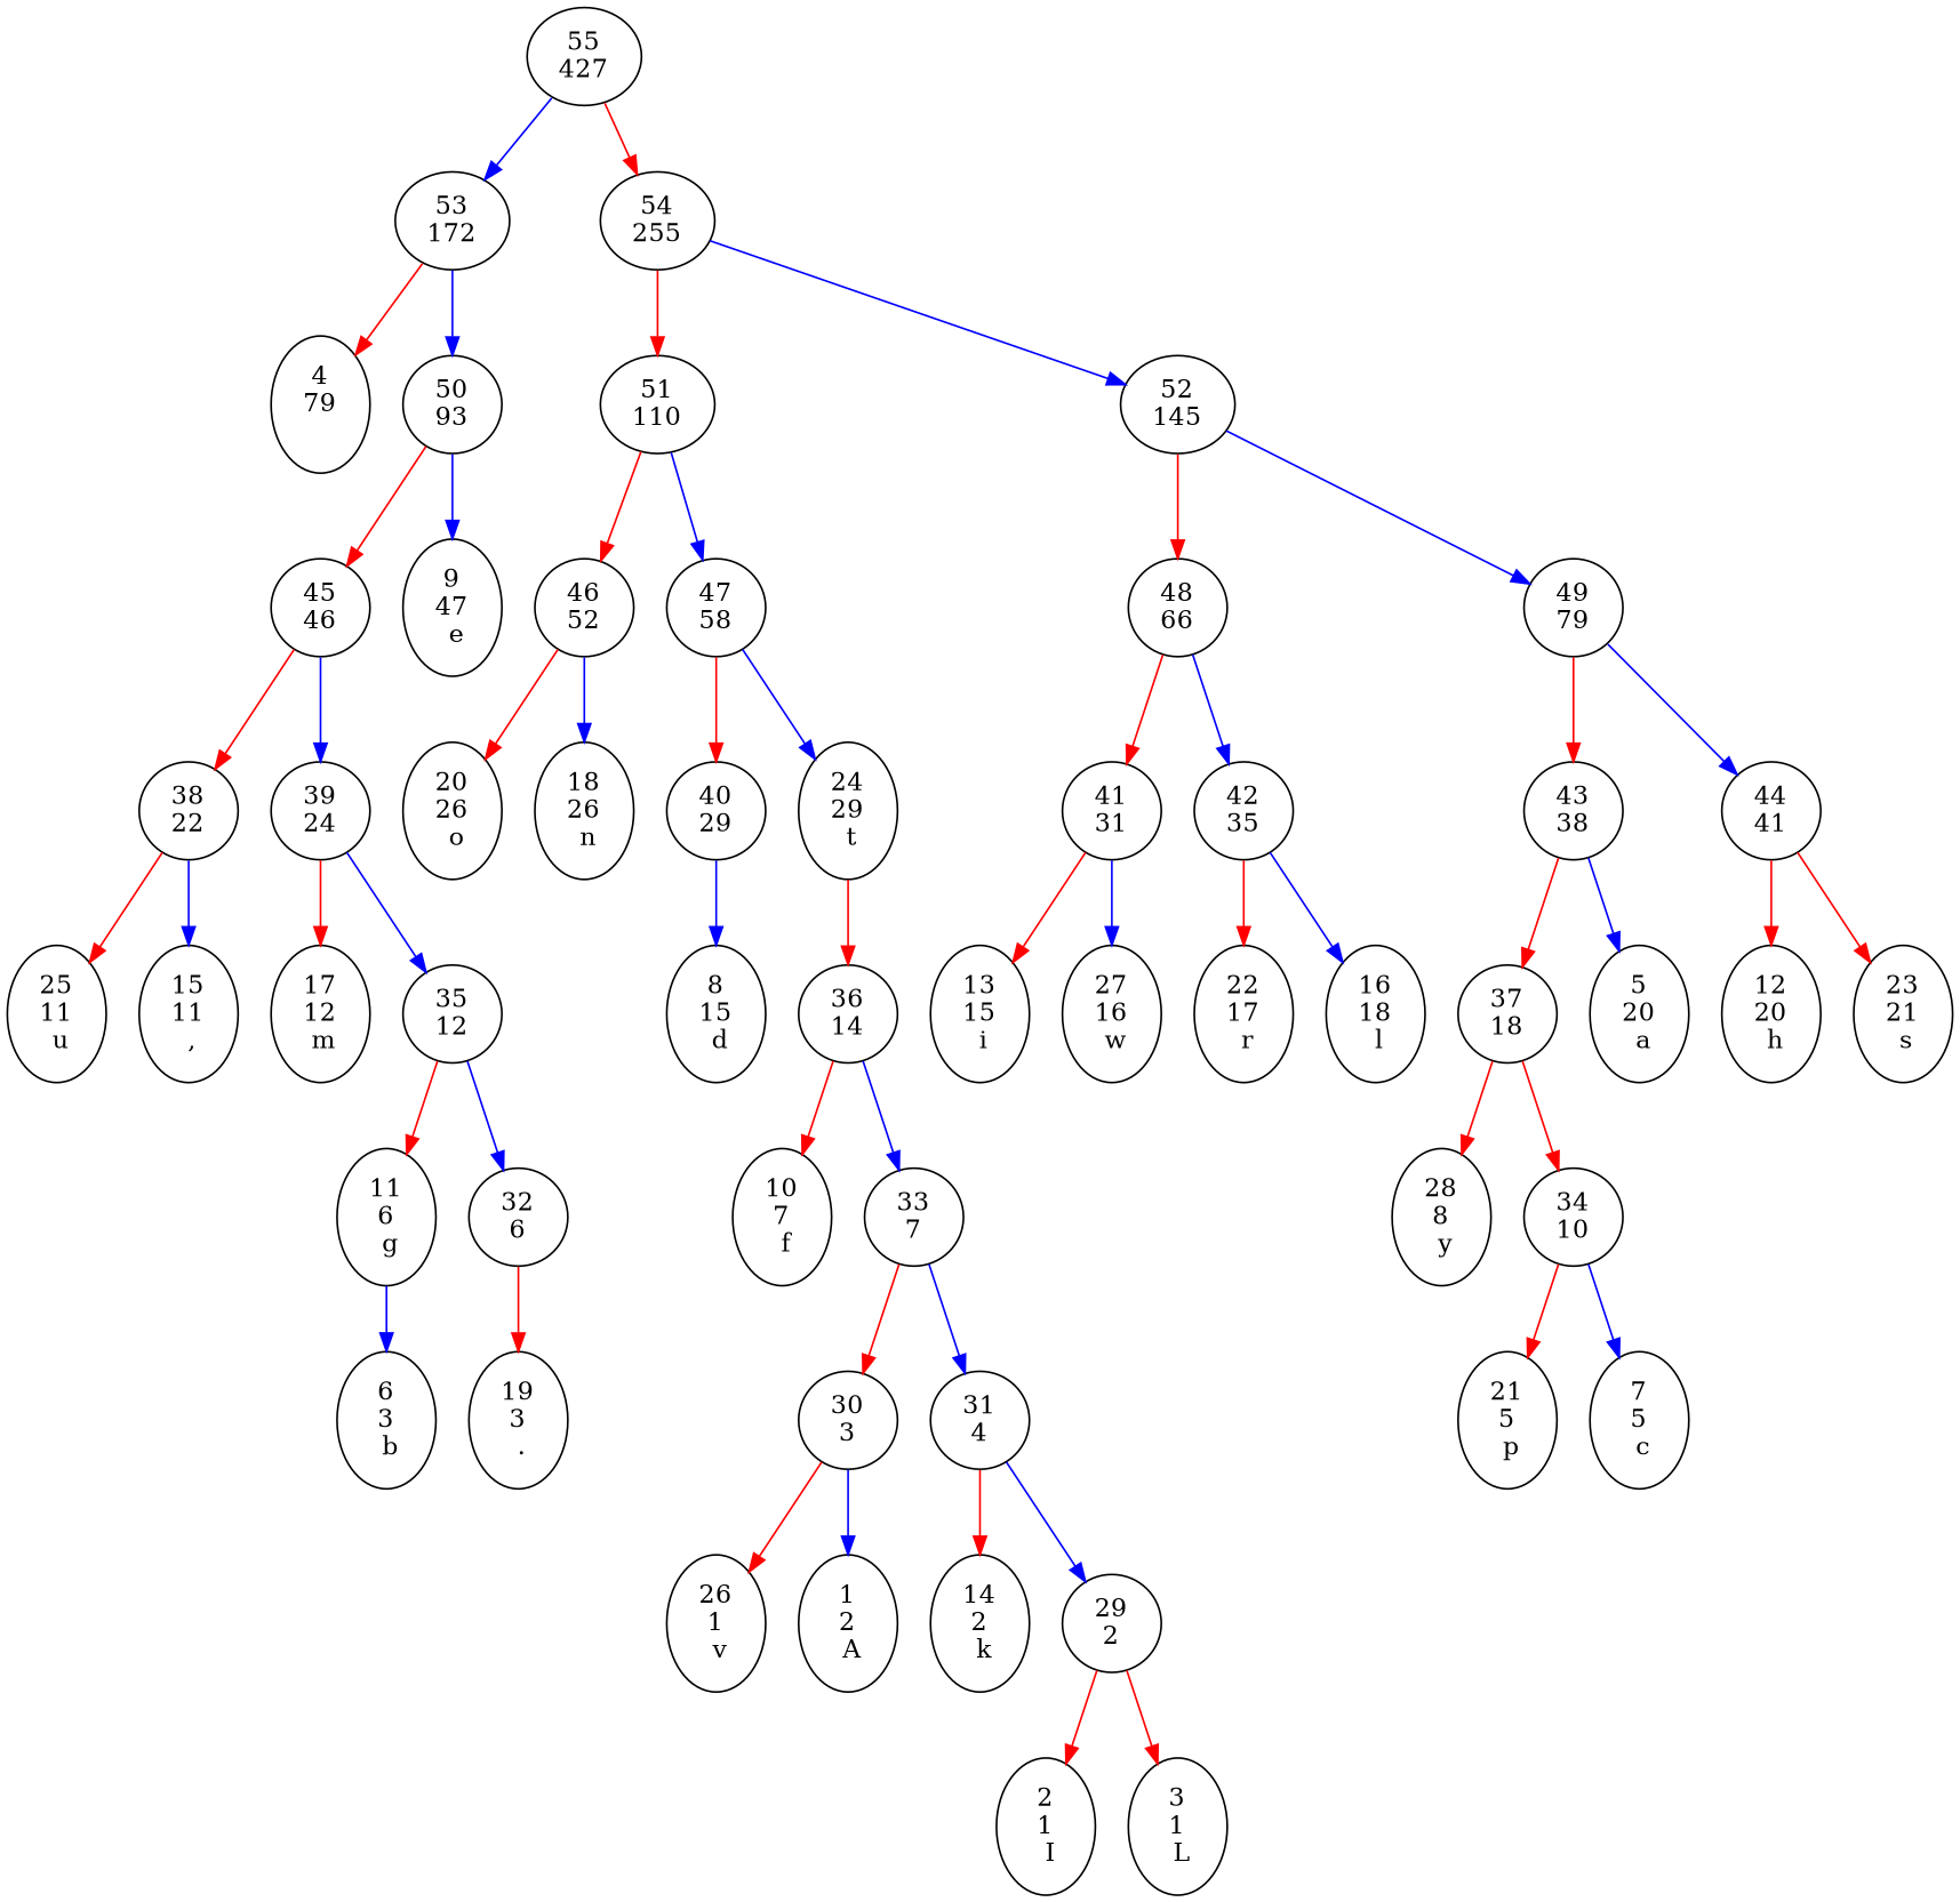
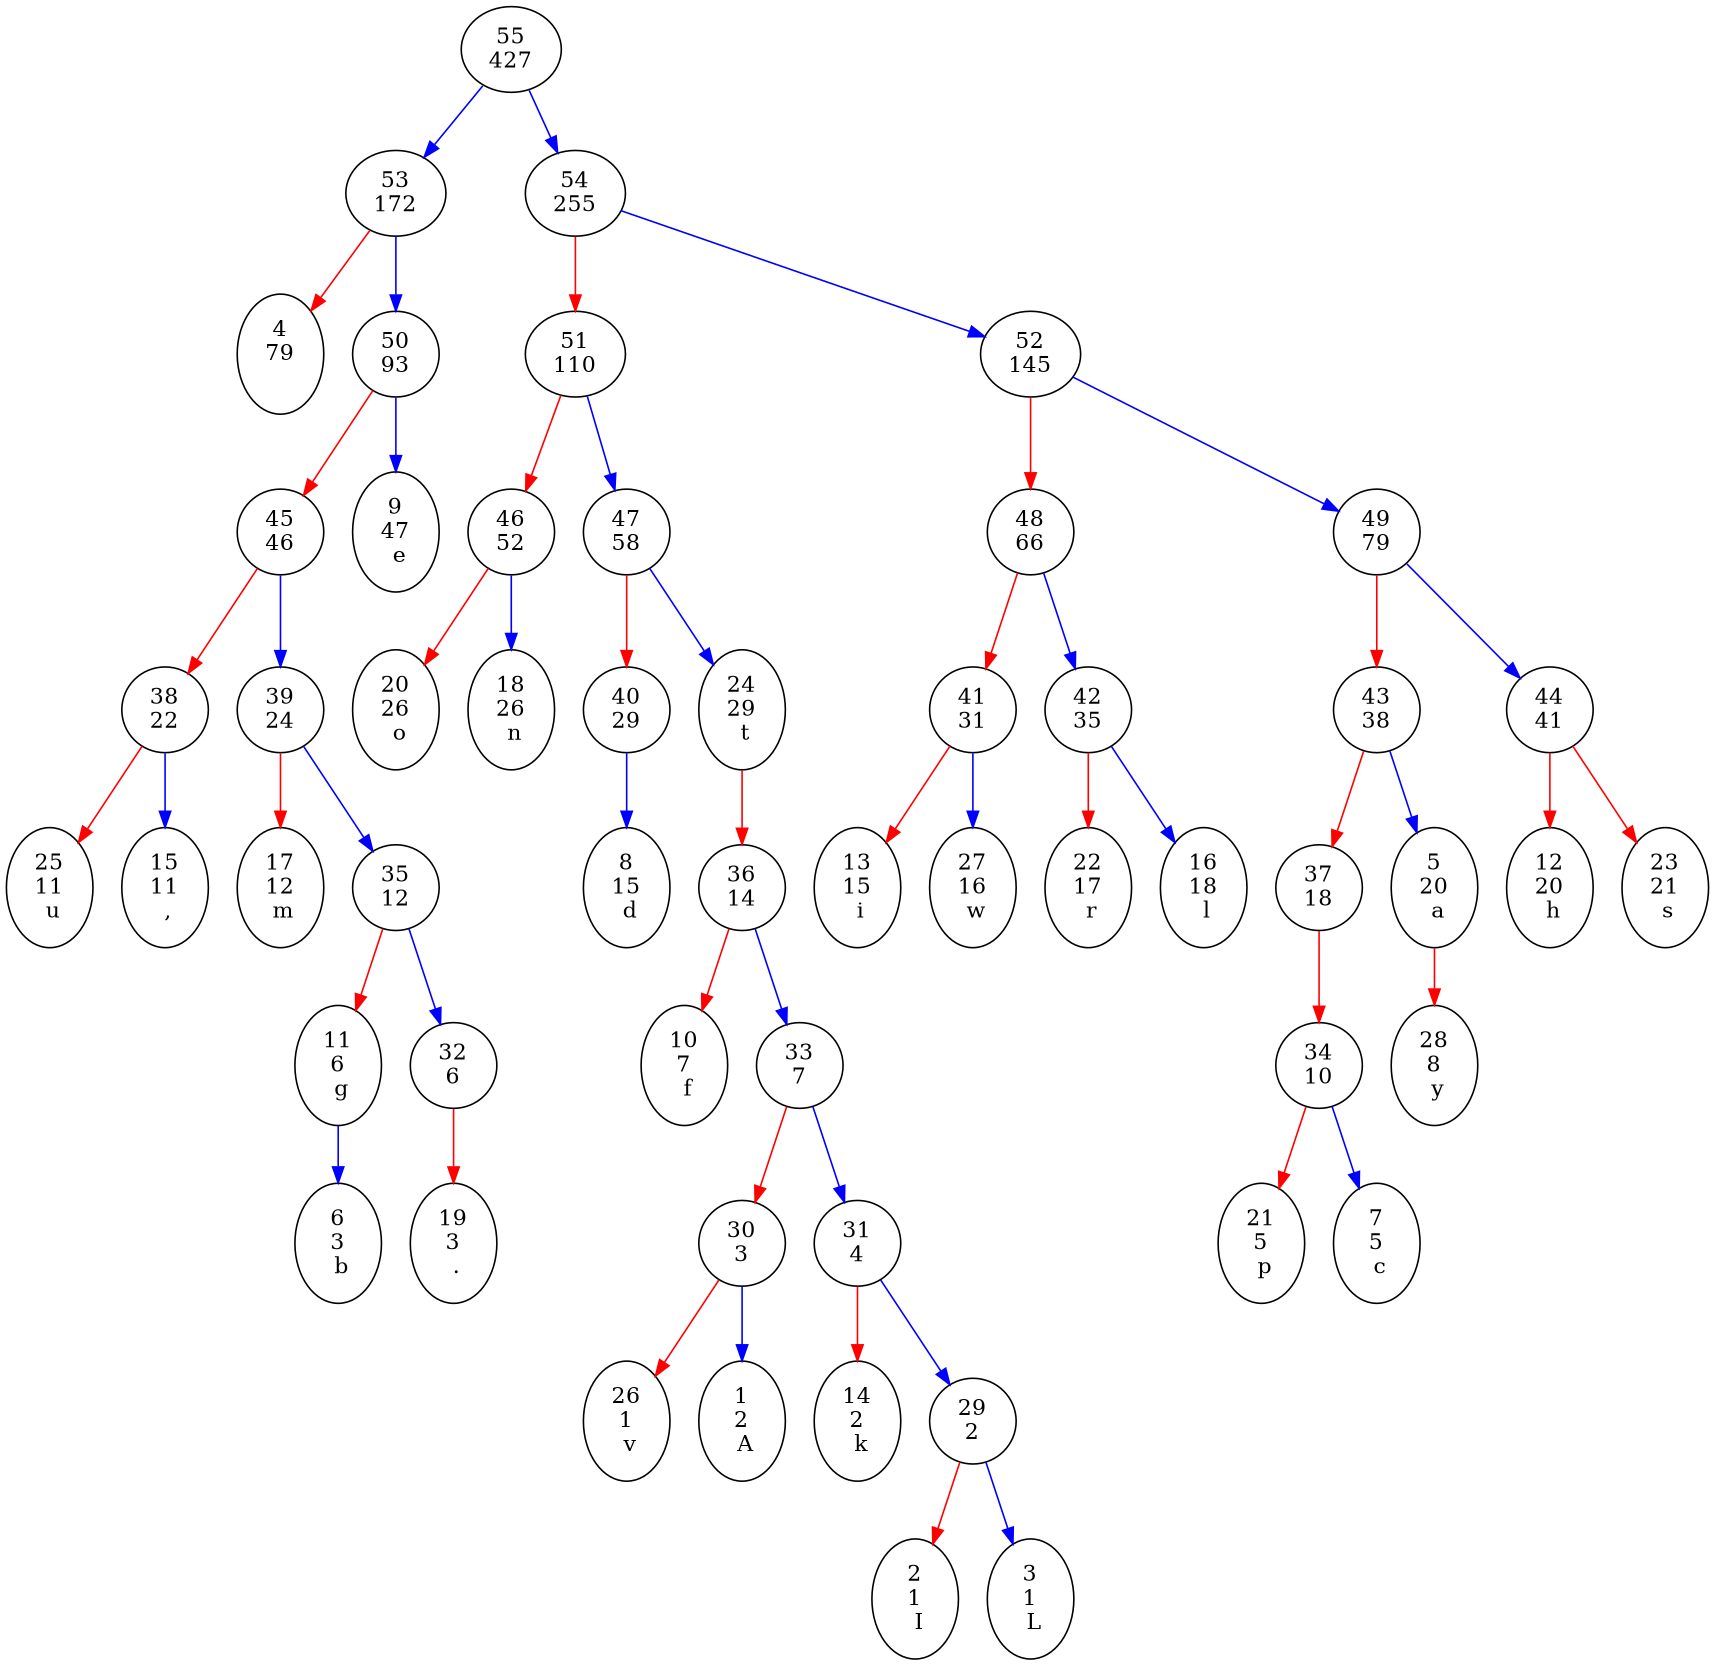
  digraph {
    lable=" Long years ago we made a tryst with destiny, and now the time comes when we shall redeem our pledge, not wholly or in full measure, but very substantially.At the stroke of the midnight hour, when the world sleeps, India will awake to life and freedom. A moment comes, which comes but rarely in history, when we step out from the old to the new, when an age ends, and when the soul of a nation, long suppressed, finds utterance. "
    edge [color=red]
    "55\n427"
    "53\n172"
    "54\n255"
    "4\n79\n  "
    "50\n93"
    "51\n110"
    "52\n145"
    "45\n46"
    "9\n47\n e"
    "46\n52"
    "47\n58"
    "48\n66"
    "49\n79"
    "38\n22"
    "39\n24"
    "20\n26\n o"
    "18\n26\n n"
    "40\n29"
    "24\n29\n t"
    "41\n31"
    "42\n35"
    "43\n38"
    "44\n41"
    "25\n11\n u"
    "15\n11\n ,"
    "17\n12\n m"
    "35\n12"
    "8\n15\n d"
    "36\n14"
    "13\n15\n i"
    "27\n16\n w"
    "22\n17\n r"
    "16\n18\n l"
    "37\n18"
    "5\n20\n a"
    "12\n20\n h"
    "23\n21\n s"
    "11\n6\n g"
    "32\n6"
    "10\n7\n f"
    "33\n7"
    "28\n8\n y"
    "34\n10"
    "6\n3\n b"
    "19\n3\n ."
    "30\n3"
    "31\n4"
    "21\n5\n p"
    "7\n5\n c"
    "26\n1\n v"
    "1\n2\n A"
    "14\n2\n k"
    "29\n2"
    "2\n1\n I"
    "3\n1\n L"
    "55\n427" -> "53\n172" [color=blue]
-   "55\n427" -> "54\n255"
+   "55\n427" -> "54\n255" [color=blue]
    "53\n172" -> "4\n79\n  "
    "53\n172" -> "50\n93" [color=blue]
    "54\n255" -> "51\n110"
    "54\n255" -> "52\n145" [color=blue]
    "50\n93" -> "45\n46"
    "50\n93" -> "9\n47\n e" [color=blue]
    "51\n110" -> "46\n52"
    "51\n110" -> "47\n58" [color=blue]
    "52\n145" -> "48\n66"
    "52\n145" -> "49\n79" [color=blue]
    "45\n46" -> "38\n22"
    "45\n46" -> "39\n24" [color=blue]
    "46\n52" -> "20\n26\n o"
    "46\n52" -> "18\n26\n n" [color=blue]
    "47\n58" -> "40\n29"
    "47\n58" -> "24\n29\n t" [color=blue]
    "48\n66" -> "41\n31"
    "48\n66" -> "42\n35" [color=blue]
    "49\n79" -> "43\n38"
    "49\n79" -> "44\n41" [color=blue]
    "38\n22" -> "25\n11\n u"
    "38\n22" -> "15\n11\n ," [color=blue]
    "39\n24" -> "17\n12\n m"
    "39\n24" -> "35\n12" [color=blue]
    "40\n29" -> "8\n15\n d" [color=blue]
    "24\n29\n t" -> "36\n14"
    "41\n31" -> "13\n15\n i"
    "41\n31" -> "27\n16\n w" [color=blue]
    "42\n35" -> "22\n17\n r"
    "42\n35" -> "16\n18\n l" [color=blue]
    "43\n38" -> "37\n18"
    "43\n38" -> "5\n20\n a" [color=blue]
    "44\n41" -> "12\n20\n h"
    "44\n41" -> "23\n21\n s"
    "35\n12" -> "11\n6\n g"
    "35\n12" -> "32\n6" [color=blue]
    "36\n14" -> "10\n7\n f"
    "36\n14" -> "33\n7" [color=blue]
-   "37\n18" -> "28\n8\n y"
+   "5\n20\n a" -> "28\n8\n y"
    "37\n18" -> "34\n10"
    "11\n6\n g" -> "6\n3\n b" [color=blue]
    "32\n6" -> "19\n3\n ."
    "33\n7" -> "30\n3"
    "33\n7" -> "31\n4" [color=blue]
    "34\n10" -> "21\n5\n p"
    "34\n10" -> "7\n5\n c" [color=blue]
    "30\n3" -> "26\n1\n v"
    "30\n3" -> "1\n2\n A" [color=blue]
    "31\n4" -> "14\n2\n k"
    "31\n4" -> "29\n2" [color=blue]
    "29\n2" -> "2\n1\n I"
-   "29\n2" -> "3\n1\n L"
+   "29\n2" -> "3\n1\n L" [color=blue]
  }
